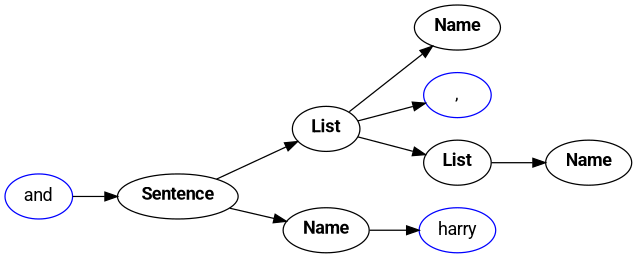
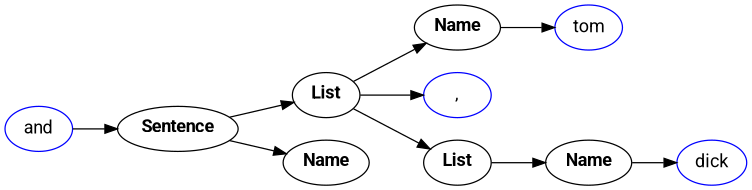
  digraph {
    fontname=Roboto
    rankdir=LR
    node [fontname=Roboto]
    edge [fontname=Roboto]
    n1 [label=<<b>Sentence</b>>]
    n2 [label=<<b>List</b>>]
    n3 [label=<<b>Name</b>>]
    n4 [label=<<b>Name</b>>]
    n5 [color=blue label=","]
    n6 [label=<<b>List</b>>]
    n7 [color=blue label=and]
-   harry [color=blue]
+   tom [color=blue]
    n10 [label=<<b>Name</b>>]
+   dick [color=blue]
    n1 -> n2
    n1 -> n3
    n2 -> n4
    n2 -> n5
    n2 -> n6
-   n3 -> harry
+   n4 -> tom
    n6 -> n10
    n7 -> n1
+   n10 -> dick
  }
